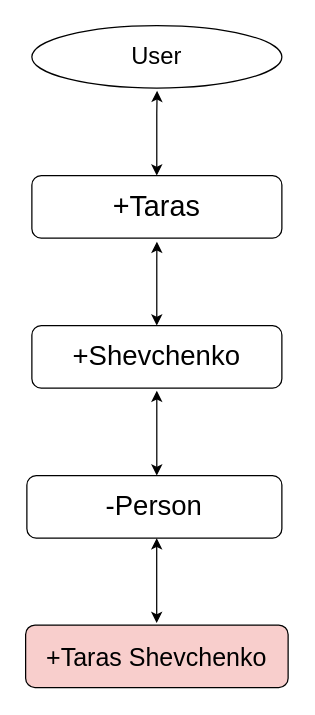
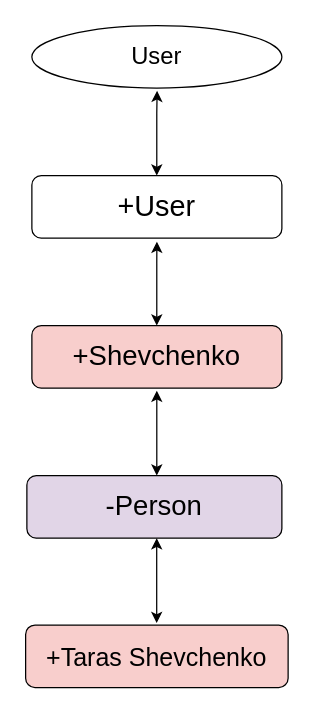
  <mxCell id="0" />
  <mxCell id="1" parent="0" />
  <mxCell id="2" value="&lt;font style=&quot;vertical-align: inherit;&quot;&gt;&lt;font style=&quot;vertical-align: inherit; font-size: 19px;&quot;&gt;User&lt;/font&gt;&lt;/font&gt;" style="ellipse;whiteSpace=wrap;html=1;" parent="1" vertex="1"><mxGeometry x="25" y="20" width="200" height="50" as="geometry" /></mxCell>
- <mxCell id="3" value="&lt;font style=&quot;font-size: 23px;&quot;&gt;+Taras&lt;/font&gt;" style="rounded=1;whiteSpace=wrap;html=1;" parent="1" vertex="1"><mxGeometry x="25" y="140" width="200" height="50" as="geometry" /></mxCell>
- <mxCell id="4" value="&lt;font style=&quot;font-size: 22px;&quot;&gt;+Shevchenko&lt;/font&gt;" style="rounded=1;whiteSpace=wrap;html=1;" parent="1" vertex="1"><mxGeometry x="25" y="260" width="200" height="50" as="geometry" /></mxCell>
- <mxCell id="5" value="&lt;font style=&quot;font-size: 22px;&quot;&gt;-Person&lt;/font&gt;" style="rounded=1;whiteSpace=wrap;html=1;" parent="1" vertex="1"><mxGeometry x="21" y="380" width="204" height="50" as="geometry" /></mxCell>
+ <mxCell id="3" value="&lt;font style=&quot;font-size: 23px;&quot;&gt;+User&lt;/font&gt;" style="rounded=1;whiteSpace=wrap;html=1;" parent="1" vertex="1"><mxGeometry x="25" y="140" width="200" height="50" as="geometry" /></mxCell>
+ <mxCell id="4" value="&lt;font style=&quot;font-size: 22px;&quot;&gt;+Shevchenko&lt;/font&gt;" style="rounded=1;whiteSpace=wrap;html=1;fillColor=#f8cecc;" parent="1" vertex="1"><mxGeometry x="25" y="260" width="200" height="50" as="geometry" /></mxCell>
+ <mxCell id="5" value="&lt;font style=&quot;font-size: 22px;&quot;&gt;-Person&lt;/font&gt;" style="rounded=1;whiteSpace=wrap;html=1;fillColor=#e1d5e7;" parent="1" vertex="1"><mxGeometry x="21" y="380" width="204" height="50" as="geometry" /></mxCell>
  <mxCell id="6" value="&lt;font style=&quot;font-size: 20px;&quot;&gt;+Taras Shevchenko&lt;/font&gt;" style="rounded=1;whiteSpace=wrap;html=1;fillColor=#f8cecc;" parent="1" vertex="1"><mxGeometry x="20" y="499.5" width="210" height="50" as="geometry" /></mxCell>
  <mxCell id="7" value="" style="endArrow=classic;startArrow=classic;html=1;rounded=0;entryX=0.501;entryY=1.042;entryDx=0;entryDy=0;entryPerimeter=0;" edge="1" parent="1" target="2"><mxGeometry width="50" height="50" relative="1" as="geometry"><mxPoint x="124.93" y="140" as="sourcePoint" /><mxPoint x="124.93" y="73.8" as="targetPoint" /><Array as="points"><mxPoint x="124.93" y="110" /><mxPoint x="124.93" y="90" /></Array></mxGeometry></mxCell>
  <mxCell id="8" value="" style="endArrow=classic;startArrow=classic;html=1;rounded=0;entryX=0.5;entryY=1.057;entryDx=0;entryDy=0;entryPerimeter=0;" edge="1" parent="1" target="3"><mxGeometry width="50" height="50" relative="1" as="geometry"><mxPoint x="124.93" y="260" as="sourcePoint" /><mxPoint x="124.93" y="200" as="targetPoint" /><Array as="points"><mxPoint x="124.93" y="230" /><mxPoint x="124.93" y="210" /></Array></mxGeometry></mxCell>
  <mxCell id="9" value="" style="endArrow=classic;startArrow=classic;html=1;rounded=0;entryX=0.48;entryY=1.041;entryDx=0;entryDy=0;entryPerimeter=0;" edge="1" parent="1"><mxGeometry width="50" height="50" relative="1" as="geometry"><mxPoint x="124.94" y="380" as="sourcePoint" /><mxPoint x="124.94" y="312.05" as="targetPoint" /><Array as="points"><mxPoint x="124.94" y="350" /><mxPoint x="124.94" y="330" /></Array></mxGeometry></mxCell>
  <mxCell id="10" value="" style="endArrow=classic;startArrow=classic;html=1;rounded=0;entryX=0.48;entryY=1.041;entryDx=0;entryDy=0;entryPerimeter=0;" edge="1" parent="1"><mxGeometry width="50" height="50" relative="1" as="geometry"><mxPoint x="124.86" y="497.95" as="sourcePoint" /><mxPoint x="124.86" y="430" as="targetPoint" /><Array as="points"><mxPoint x="124.86" y="467.95" /><mxPoint x="124.86" y="447.95" /></Array></mxGeometry></mxCell>
